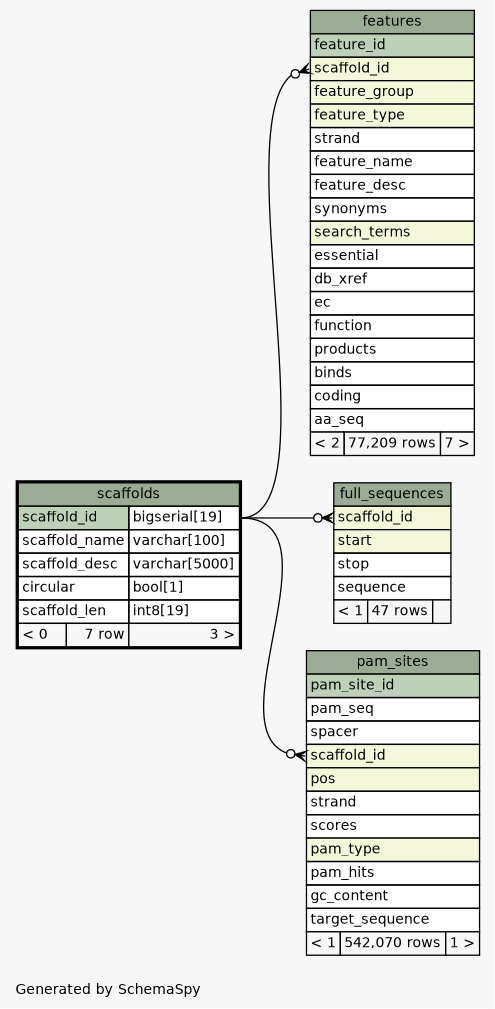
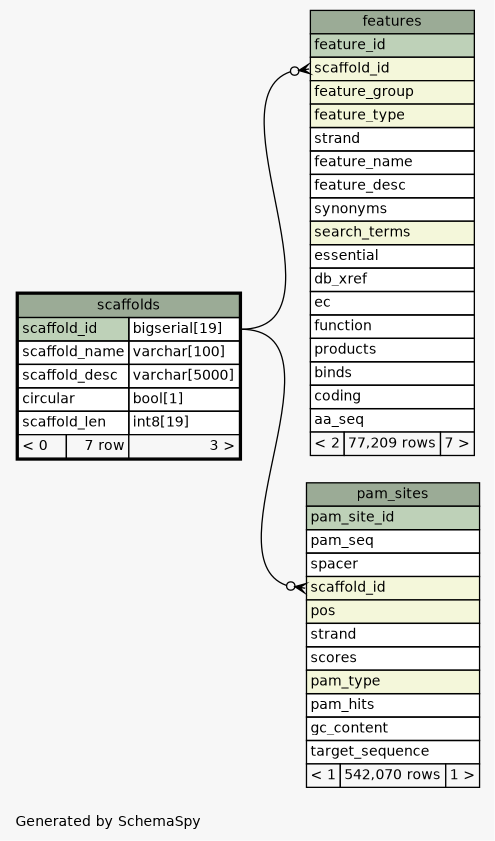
  digraph {
    bgcolor="#f7f7f7"
    fontname=Helvetica
    fontsize=11
    label="\nGenerated by SchemaSpy"
    labeljust=l
    nodesep=0.18
    rankdir=RL
    ranksep=0.46
    node [fontname=Helvetica fontsize=11 shape=plaintext]
    edge [arrowhead=none arrowsize=0.8 arrowtail=crowodot dir=back headport="scaffold_id.type:e" tailport="scaffold_id:w"]
    n1 [label=<     <TABLE BORDER="0" CELLBORDER="1" CELLSPACING="0" BGCOLOR="#ffffff">       <TR><TD COLSPAN="3" BGCOLOR="#9bab96" ALIGN="CENTER">features</TD></TR>       <TR><TD PORT="feature_id" COLSPAN="3" BGCOLOR="#bed1b8" ALIGN="LEFT">feature_id</TD></TR>       <TR><TD PORT="scaffold_id" COLSPAN="3" BGCOLOR="#f4f7da" ALIGN="LEFT">scaffold_id</TD></TR>       <TR><TD PORT="feature_group" COLSPAN="3" BGCOLOR="#f4f7da" ALIGN="LEFT">feature_group</TD></TR>       <TR><TD PORT="feature_type" COLSPAN="3" BGCOLOR="#f4f7da" ALIGN="LEFT">feature_type</TD></TR>       <TR><TD PORT="strand" COLSPAN="3" ALIGN="LEFT">strand</TD></TR>       <TR><TD PORT="feature_name" COLSPAN="3" ALIGN="LEFT">feature_name</TD></TR>       <TR><TD PORT="feature_desc" COLSPAN="3" ALIGN="LEFT">feature_desc</TD></TR>       <TR><TD PORT="synonyms" COLSPAN="3" ALIGN="LEFT">synonyms</TD></TR>       <TR><TD PORT="search_terms" COLSPAN="3" BGCOLOR="#f4f7da" ALIGN="LEFT">search_terms</TD></TR>       <TR><TD PORT="essential" COLSPAN="3" ALIGN="LEFT">essential</TD></TR>       <TR><TD PORT="db_xref" COLSPAN="3" ALIGN="LEFT">db_xref</TD></TR>       <TR><TD PORT="ec" COLSPAN="3" ALIGN="LEFT">ec</TD></TR>       <TR><TD PORT="function" COLSPAN="3" ALIGN="LEFT">function</TD></TR>       <TR><TD PORT="products" COLSPAN="3" ALIGN="LEFT">products</TD></TR>       <TR><TD PORT="binds" COLSPAN="3" ALIGN="LEFT">binds</TD></TR>       <TR><TD PORT="coding" COLSPAN="3" ALIGN="LEFT">coding</TD></TR>       <TR><TD PORT="aa_seq" COLSPAN="3" ALIGN="LEFT">aa_seq</TD></TR>       <TR><TD ALIGN="LEFT" BGCOLOR="#f7f7f7">&lt; 2</TD><TD ALIGN="RIGHT" BGCOLOR="#f7f7f7">77,209 rows</TD><TD ALIGN="RIGHT" BGCOLOR="#f7f7f7">7 &gt;</TD></TR>     </TABLE>>]
    n2 [label=<     <TABLE BORDER="2" CELLBORDER="1" CELLSPACING="0" BGCOLOR="#ffffff">       <TR><TD COLSPAN="3" BGCOLOR="#9bab96" ALIGN="CENTER">scaffolds</TD></TR>       <TR><TD PORT="scaffold_id" COLSPAN="2" BGCOLOR="#bed1b8" ALIGN="LEFT">scaffold_id</TD><TD PORT="scaffold_id.type" ALIGN="LEFT">bigserial[19]</TD></TR>       <TR><TD PORT="scaffold_name" COLSPAN="2" ALIGN="LEFT">scaffold_name</TD><TD PORT="scaffold_name.type" ALIGN="LEFT">varchar[100]</TD></TR>       <TR><TD PORT="scaffold_desc" COLSPAN="2" ALIGN="LEFT">scaffold_desc</TD><TD PORT="scaffold_desc.type" ALIGN="LEFT">varchar[5000]</TD></TR>       <TR><TD PORT="circular" COLSPAN="2" ALIGN="LEFT">circular</TD><TD PORT="circular.type" ALIGN="LEFT">bool[1]</TD></TR>       <TR><TD PORT="scaffold_len" COLSPAN="2" ALIGN="LEFT">scaffold_len</TD><TD PORT="scaffold_len.type" ALIGN="LEFT">int8[19]</TD></TR>       <TR><TD ALIGN="LEFT" BGCOLOR="#f7f7f7">&lt; 0</TD><TD ALIGN="RIGHT" BGCOLOR="#f7f7f7">7 row</TD><TD ALIGN="RIGHT" BGCOLOR="#f7f7f7">3 &gt;</TD></TR>     </TABLE>>]
-   n3 [label=<     <TABLE BORDER="0" CELLBORDER="1" CELLSPACING="0" BGCOLOR="#ffffff">       <TR><TD COLSPAN="3" BGCOLOR="#9bab96" ALIGN="CENTER">full_sequences</TD></TR>       <TR><TD PORT="scaffold_id" COLSPAN="3" BGCOLOR="#f4f7da" ALIGN="LEFT">scaffold_id</TD></TR>       <TR><TD PORT="start" COLSPAN="3" BGCOLOR="#f4f7da" ALIGN="LEFT">start</TD></TR>       <TR><TD PORT="stop" COLSPAN="3" ALIGN="LEFT">stop</TD></TR>       <TR><TD PORT="sequence" COLSPAN="3" ALIGN="LEFT">sequence</TD></TR>       <TR><TD ALIGN="LEFT" BGCOLOR="#f7f7f7">&lt; 1</TD><TD ALIGN="RIGHT" BGCOLOR="#f7f7f7">47 rows</TD><TD ALIGN="RIGHT" BGCOLOR="#f7f7f7">  </TD></TR>     </TABLE>>]
    n4 [label=<     <TABLE BORDER="0" CELLBORDER="1" CELLSPACING="0" BGCOLOR="#ffffff">       <TR><TD COLSPAN="3" BGCOLOR="#9bab96" ALIGN="CENTER">pam_sites</TD></TR>       <TR><TD PORT="pam_site_id" COLSPAN="3" BGCOLOR="#bed1b8" ALIGN="LEFT">pam_site_id</TD></TR>       <TR><TD PORT="pam_seq" COLSPAN="3" ALIGN="LEFT">pam_seq</TD></TR>       <TR><TD PORT="spacer" COLSPAN="3" ALIGN="LEFT">spacer</TD></TR>       <TR><TD PORT="scaffold_id" COLSPAN="3" BGCOLOR="#f4f7da" ALIGN="LEFT">scaffold_id</TD></TR>       <TR><TD PORT="pos" COLSPAN="3" BGCOLOR="#f4f7da" ALIGN="LEFT">pos</TD></TR>       <TR><TD PORT="strand" COLSPAN="3" ALIGN="LEFT">strand</TD></TR>       <TR><TD PORT="scores" COLSPAN="3" ALIGN="LEFT">scores</TD></TR>       <TR><TD PORT="pam_type" COLSPAN="3" BGCOLOR="#f4f7da" ALIGN="LEFT">pam_type</TD></TR>       <TR><TD PORT="pam_hits" COLSPAN="3" ALIGN="LEFT">pam_hits</TD></TR>       <TR><TD PORT="gc_content" COLSPAN="3" ALIGN="LEFT">gc_content</TD></TR>       <TR><TD PORT="target_sequence" COLSPAN="3" ALIGN="LEFT">target_sequence</TD></TR>       <TR><TD ALIGN="LEFT" BGCOLOR="#f7f7f7">&lt; 1</TD><TD ALIGN="RIGHT" BGCOLOR="#f7f7f7">542,070 rows</TD><TD ALIGN="RIGHT" BGCOLOR="#f7f7f7">1 &gt;</TD></TR>     </TABLE>>]
    n1 -> n2
-   n3 -> n2
    n4 -> n2
  }
